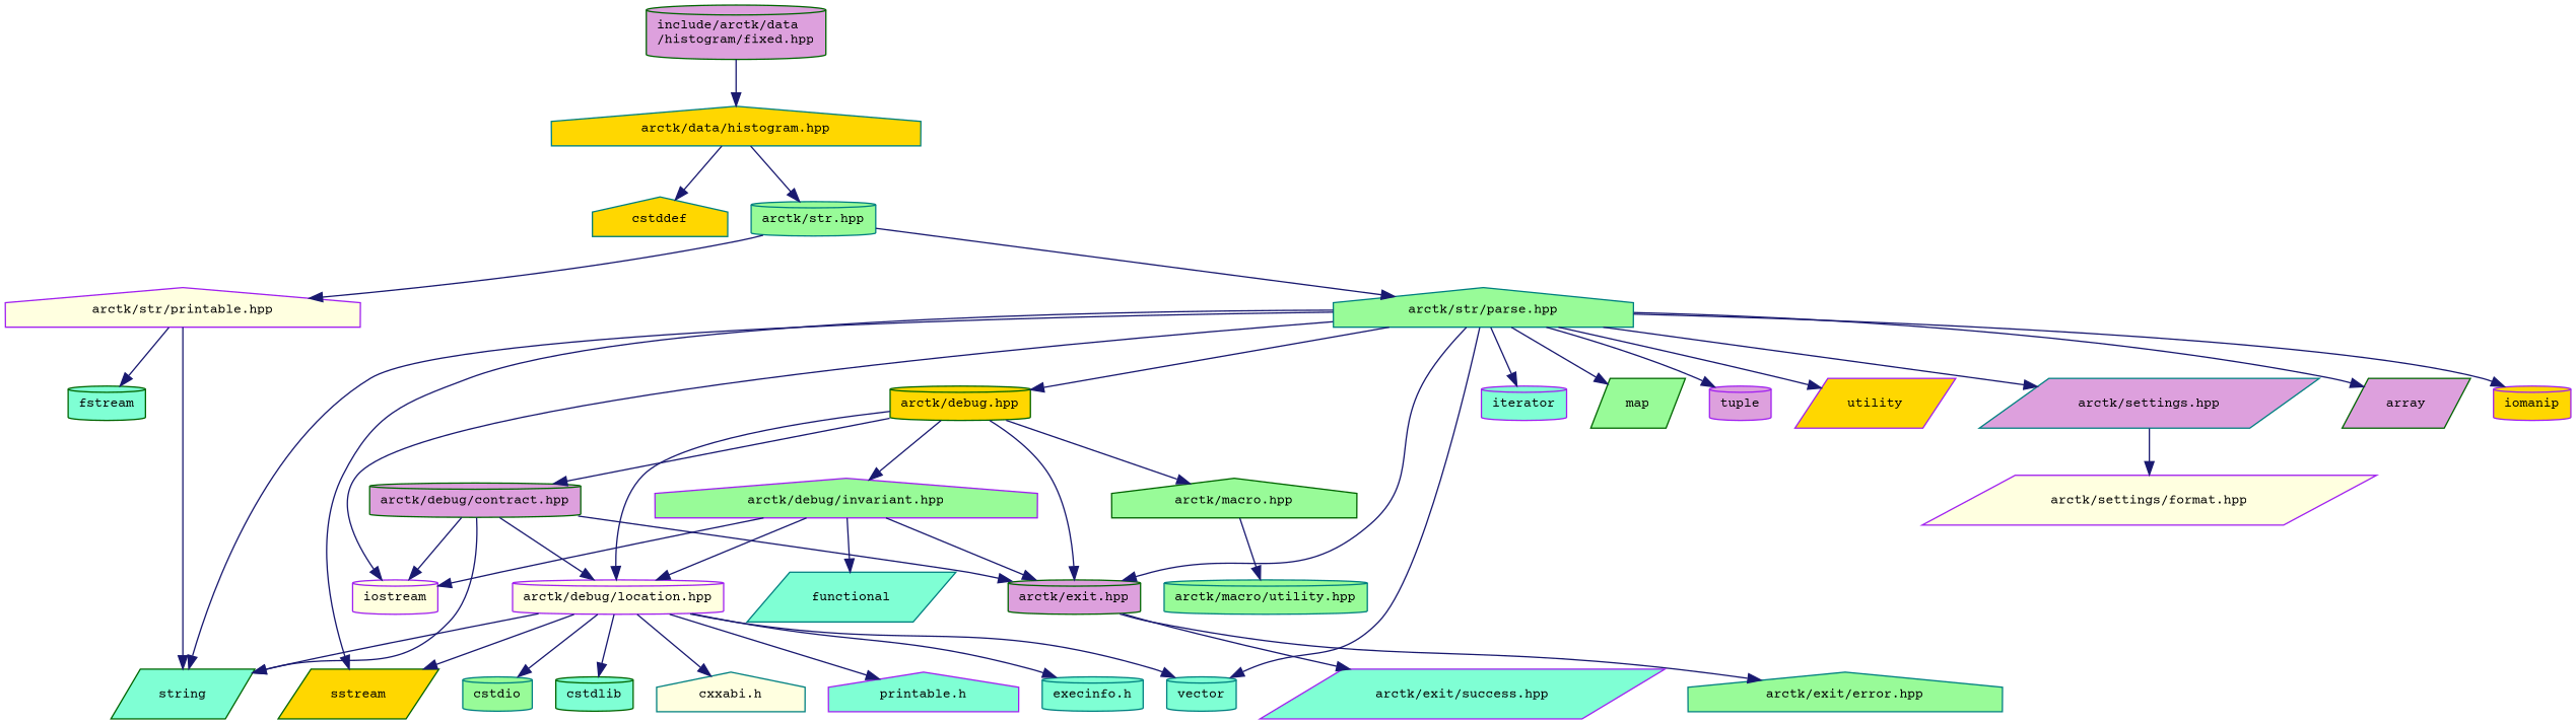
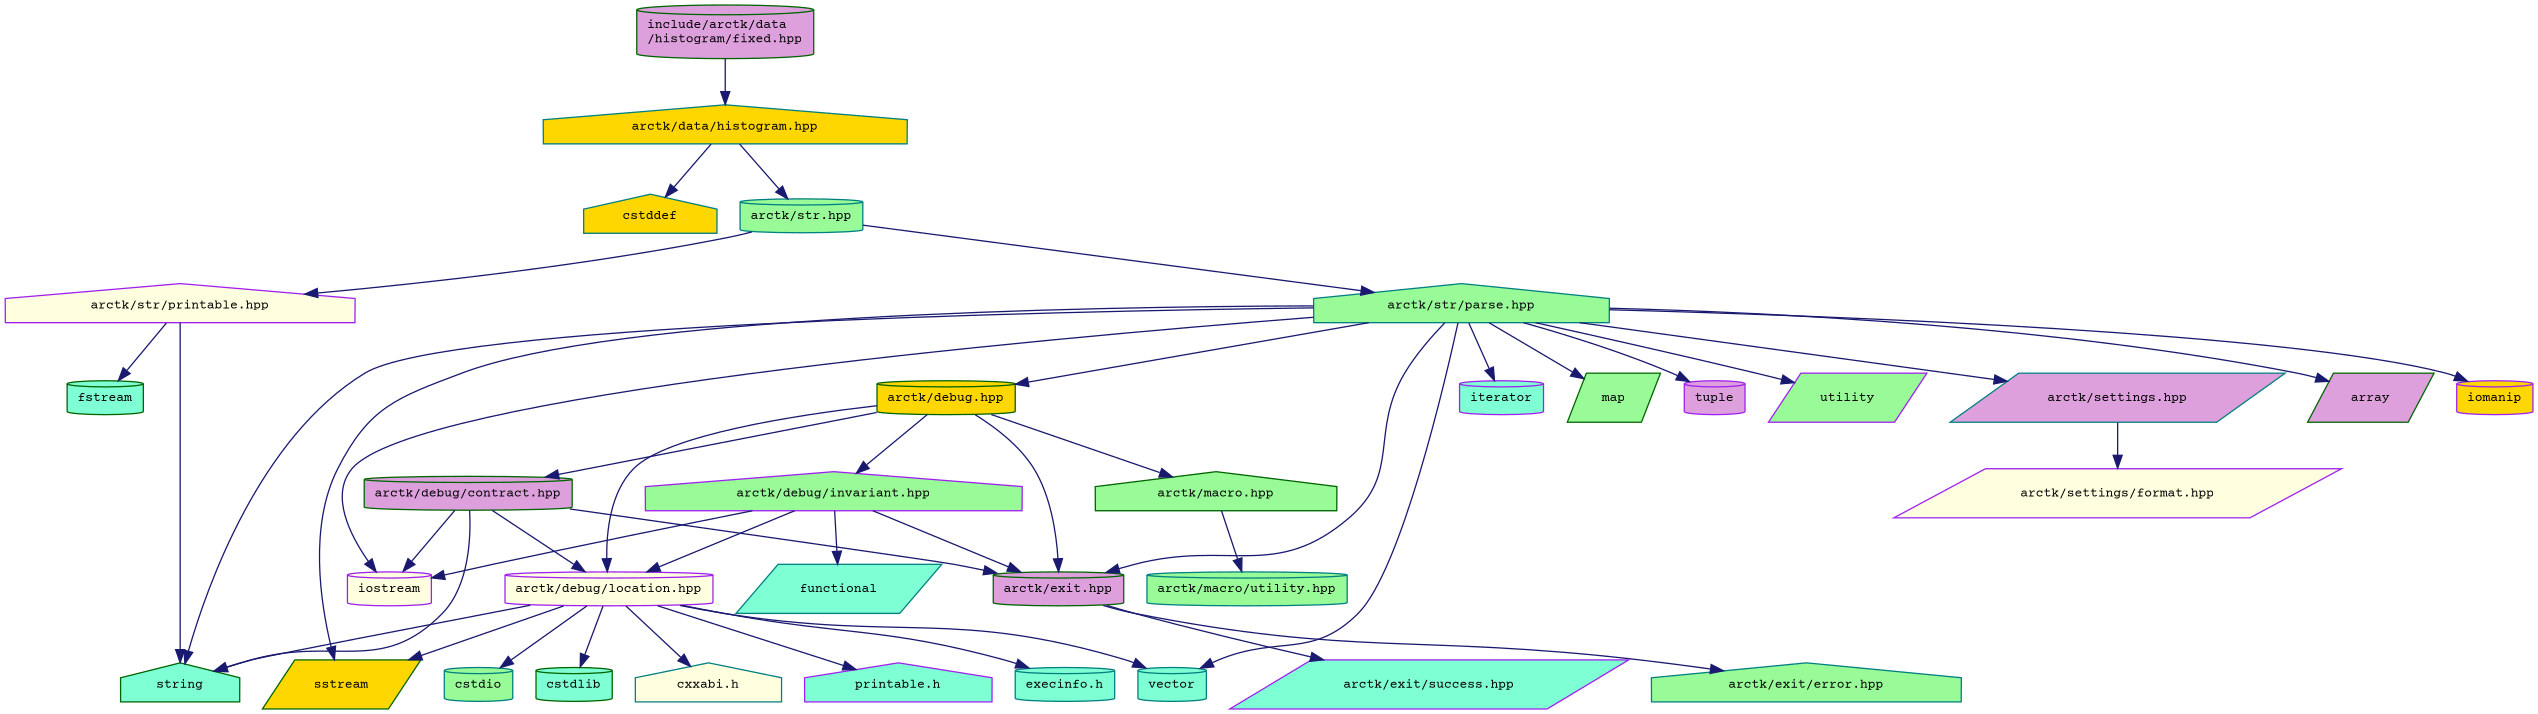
  digraph {
    fontname="Courier Prime"
    node [color=teal fillcolor=palegreen fontname="Courier Prime" fontsize=10 shape=cylinder style=filled]
    edge [color=midnightblue fontname="Courier Prime" fontsize=10 labelfontname=Helvetica labelfontsize=10 style=solid]
    n1 [color=darkgreen fillcolor=plum fontcolor=black height=0.2 label="include/arctk/data\l/histogram/fixed.hpp" width=0.4]
    n2 [fillcolor=gold height=0.2 label="arctk/data/histogram.hpp" shape=house width=0.4]
    n3 [fillcolor=gold height=0.2 label=cstddef shape=house width=0.4]
    n4 [height=0.2 label="arctk/str.hpp" width=0.4]
    n5 [height=0.2 label="arctk/str/parse.hpp" shape=house width=0.4]
    n6 [color=purple fillcolor=lightyellow height=0.2 label="arctk/str/printable.hpp" shape=house width=0.4]
    n7 [color=darkgreen fillcolor=plum height=0.2 label=array shape=parallelogram width=0.4]
    n8 [color=purple fillcolor=gold height=0.2 label=iomanip width=0.4]
    n9 [color=purple fillcolor=lightyellow height=0.2 label=iostream width=0.4]
    n10 [color=purple fillcolor=aquamarine height=0.2 label=iterator width=0.4]
    n11 [color=darkgreen height=0.2 label=map shape=parallelogram width=0.4]
    n12 [color=darkgreen fillcolor=gold height=0.2 label=sstream shape=parallelogram width=0.4]
-   n13 [color=darkgreen fillcolor=aquamarine height=0.2 label=string shape=parallelogram width=0.4]
+   n13 [color=darkgreen fillcolor=aquamarine height=0.2 label=string shape=house width=0.4]
    n14 [color=purple fillcolor=plum height=0.2 label=tuple width=0.4]
-   n15 [color=purple fillcolor=gold height=0.2 label=utility shape=parallelogram width=0.4]
+   n15 [color=purple height=0.2 label=utility shape=parallelogram width=0.4]
    n16 [fillcolor=aquamarine height=0.2 label=vector width=0.4]
    n17 [color=darkgreen fillcolor=gold height=0.2 label="arctk/debug.hpp" width=0.4]
    n18 [color=darkgreen fillcolor=plum height=0.2 label="arctk/exit.hpp" width=0.4]
    n19 [fillcolor=plum height=0.2 label="arctk/settings.hpp" shape=parallelogram width=0.4]
    n20 [color=darkgreen fillcolor=aquamarine height=0.2 label=fstream width=0.4]
    n21 [color=darkgreen fillcolor=plum height=0.2 label="arctk/debug/contract.hpp" width=0.4]
    n22 [color=purple fillcolor=lightyellow height=0.2 label="arctk/debug/location.hpp" width=0.4]
    n23 [color=purple height=0.2 label="arctk/debug/invariant.hpp" shape=house width=0.4]
    n24 [color=darkgreen height=0.2 label="arctk/macro.hpp" shape=house width=0.4]
    n25 [height=0.2 label="arctk/exit/error.hpp" shape=house width=0.4]
    n26 [color=purple fillcolor=aquamarine height=0.2 label="arctk/exit/success.hpp" shape=parallelogram width=0.4]
    n27 [color=purple fillcolor=lightyellow height=0.2 label="arctk/settings/format.hpp" shape=parallelogram width=0.4]
    n28 [height=0.2 label=cstdio width=0.4]
    n29 [color=darkgreen fillcolor=aquamarine height=0.2 label=cstdlib width=0.4]
    n30 [fillcolor=lightyellow height=0.2 label="cxxabi.h" shape=house width=0.4]
    n31 [color=purple fillcolor=aquamarine height=0.2 label="printable.h" shape=house width=0.4]
    n32 [fillcolor=aquamarine height=0.2 label="execinfo.h" width=0.4]
    n33 [fillcolor=aquamarine height=0.2 label=functional shape=parallelogram width=0.4]
    n34 [height=0.2 label="arctk/macro/utility.hpp" width=0.4]
    n1 -> n2
    n2 -> n3
    n2 -> n4
    n4 -> n5
    n4 -> n6
    n5 -> n7
    n5 -> n8
    n5 -> n9
    n5 -> n10
    n5 -> n11
    n5 -> n12
    n5 -> n13
    n5 -> n14
    n5 -> n15
    n5 -> n16
    n5 -> n17
    n5 -> n18
    n5 -> n19
    n6 -> n13
    n6 -> n20
    n17 -> n18
    n17 -> n21
    n17 -> n22
    n17 -> n23
    n17 -> n24
    n18 -> n25
    n18 -> n26
    n19 -> n27
    n21 -> n9
    n21 -> n13
    n21 -> n18
    n21 -> n22
    n22 -> n12
    n22 -> n13
    n22 -> n16
    n22 -> n28
    n22 -> n29
    n22 -> n30
    n22 -> n31
    n22 -> n32
    n23 -> n9
    n23 -> n18
    n23 -> n22
    n23 -> n33
    n24 -> n34
  }
